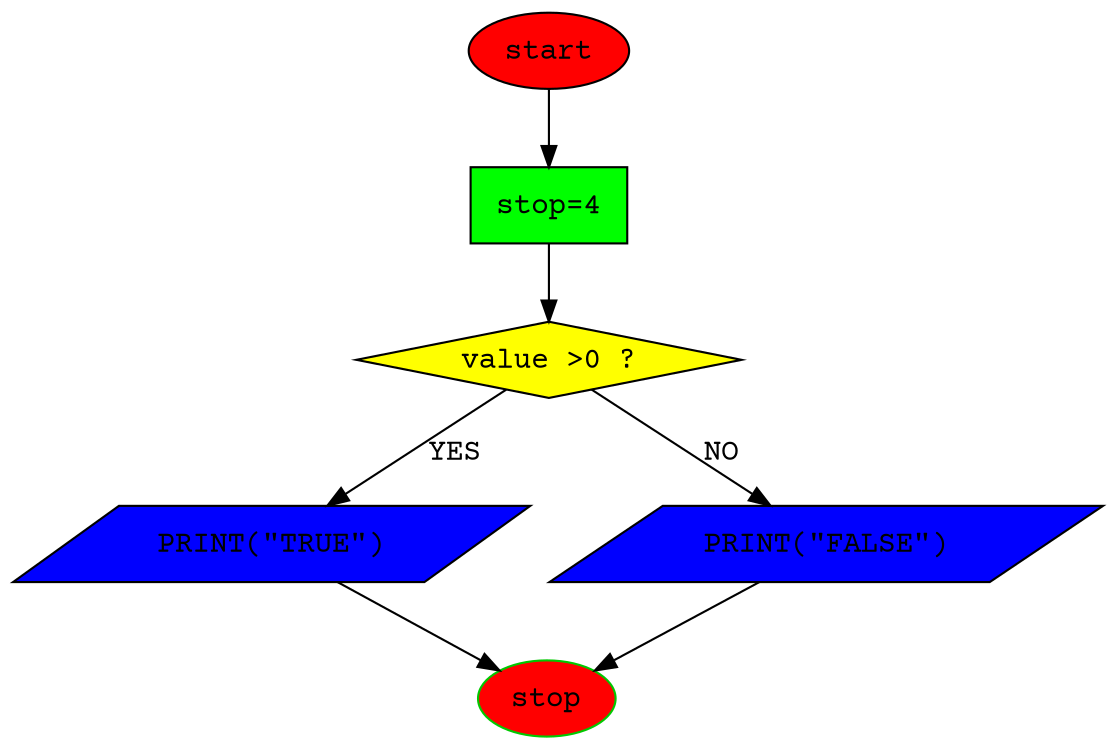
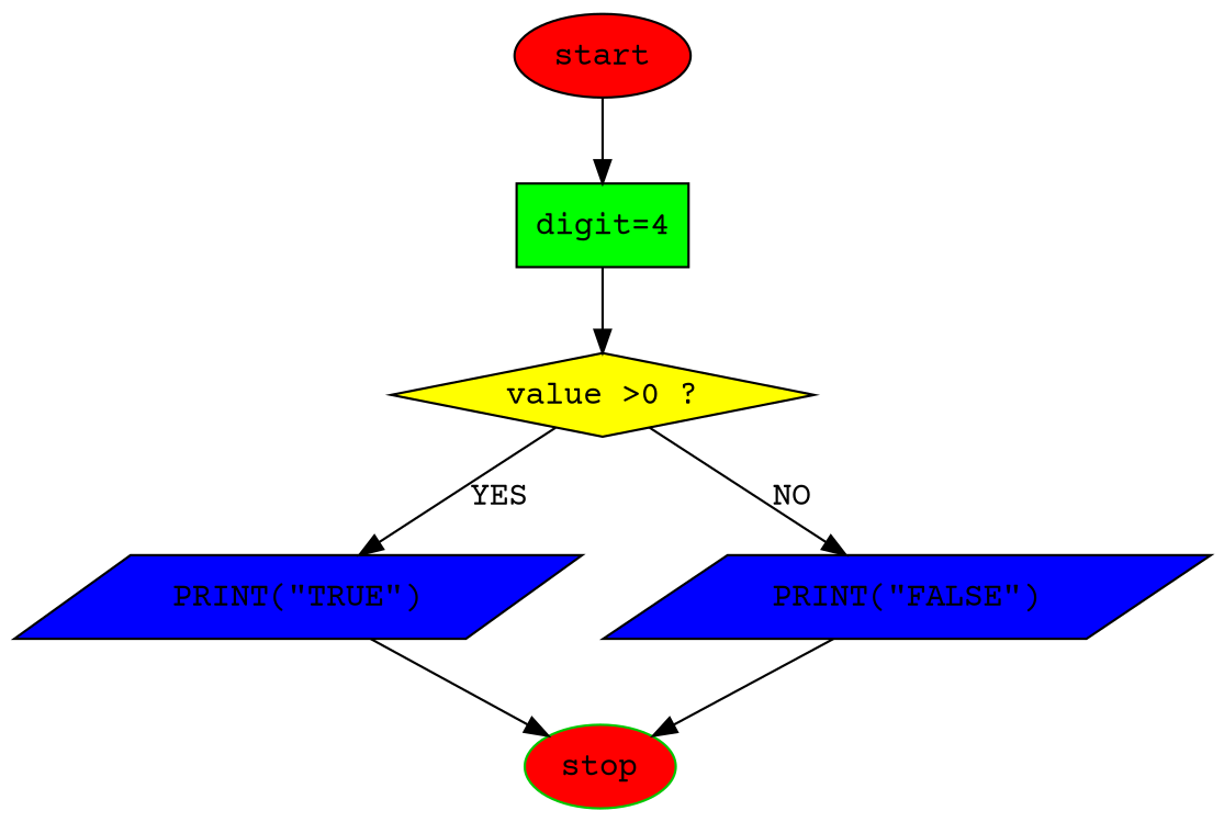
  digraph {
    fontname="Courier Prime"
    node [color="#000000" fillcolor="#ff0000" shape=ellipse style=filled fontname="Courier Prime"]
    edge [color="#000000" fontname="Courier Prime"]
    n1 [label=start]
-   n2 [fillcolor="#00ff00" label="stop=4" shape=rectangle]
+   n2 [fillcolor="#00ff00" label="digit=4" shape=rectangle]
    n3 [fillcolor="#ffff00" label="value >0 ?" shape=diamond]
    n4 [fillcolor="#0000ff" label="PRINT(\"TRUE\")" shape=parallelogram]
    n5 [fillcolor="#0000ff" label="PRINT(\"FALSE\")" shape=parallelogram]
    n6 [color="#00c800" label=stop]
    n1 -> n2
    n2 -> n3
    n3 -> n4 [label=YES]
    n3 -> n5 [label=NO]
    n4 -> n6
    n5 -> n6
  }
